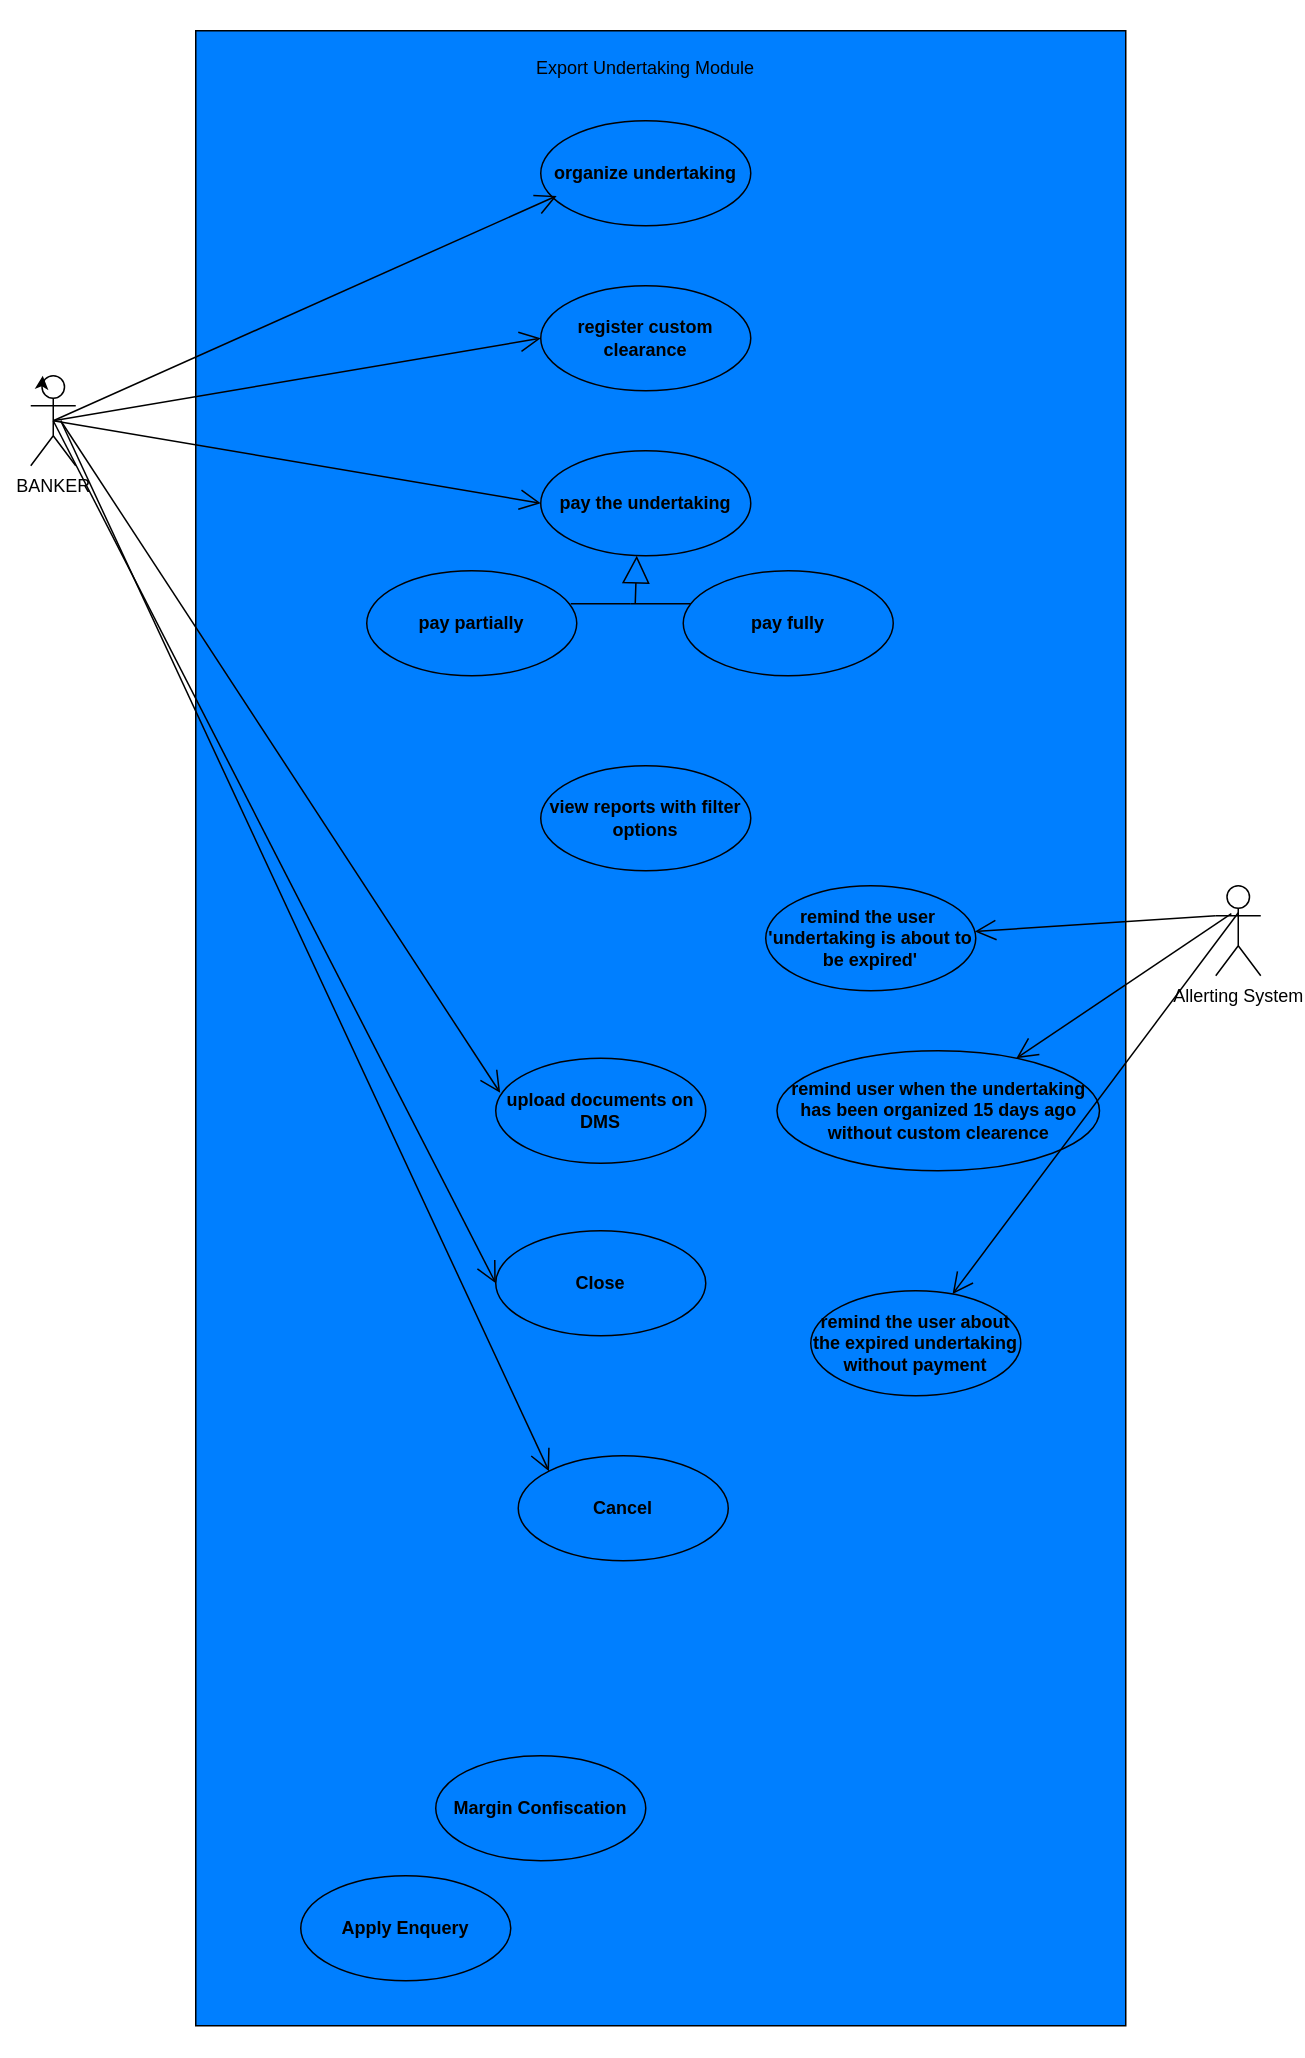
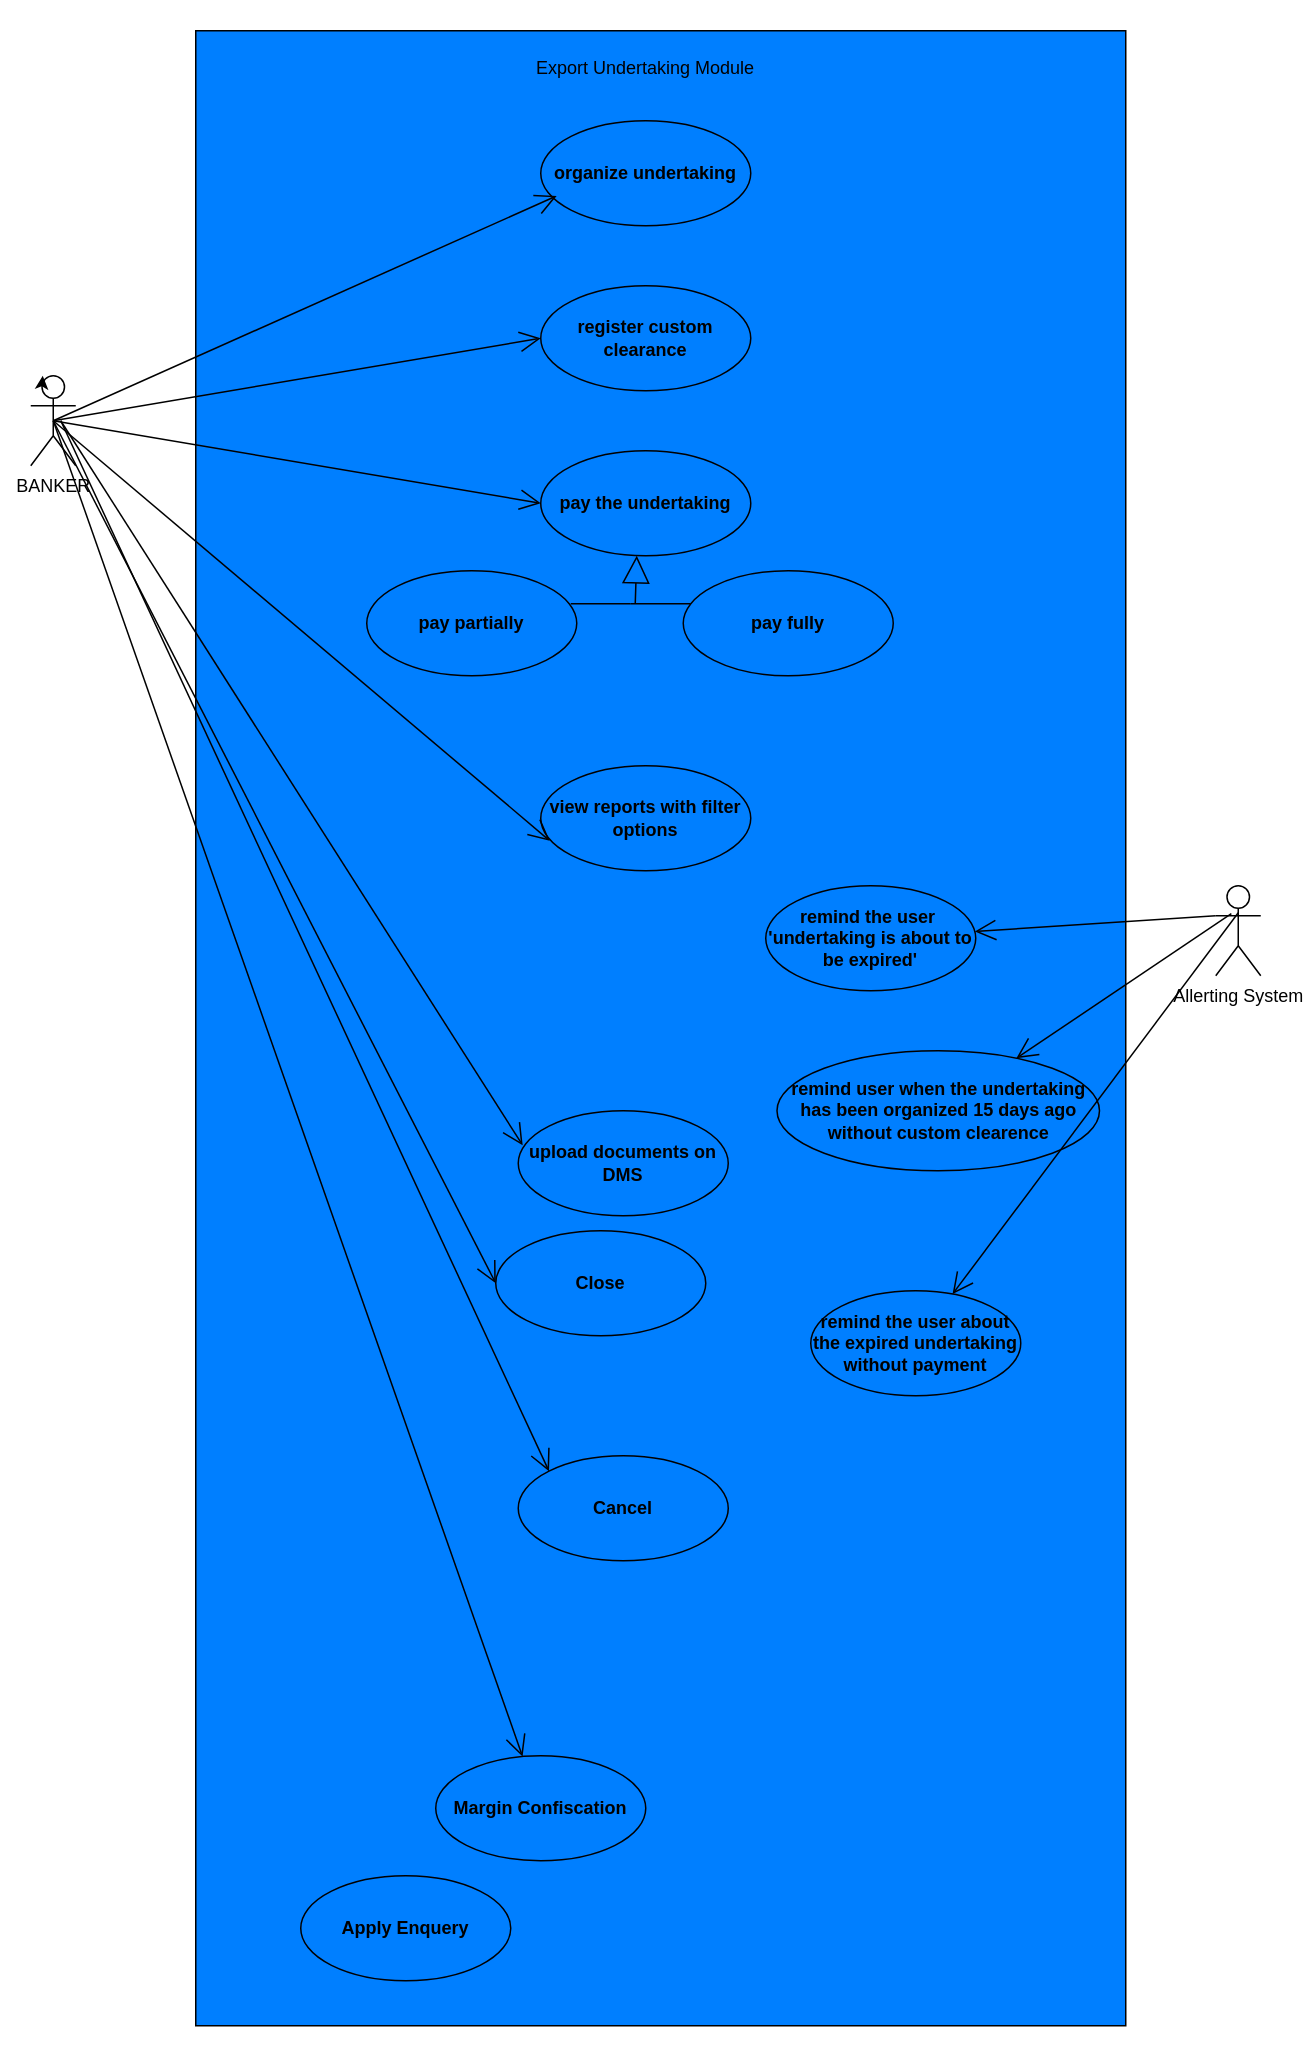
  <mxCell id="0" />
  <mxCell id="1" parent="0" />
  <mxCell id="2" value="" style="rounded=0;whiteSpace=wrap;html=1;fillColor=#007FFF;container=0;movable=1;resizable=1;rotatable=1;deletable=1;editable=1;locked=0;connectable=1;" parent="1" vertex="1"><mxGeometry x="130" y="20" width="620" height="1330" as="geometry" /></mxCell>
  <mxCell id="3" value="&lt;h4&gt;organize undertaking&lt;/h4&gt;" style="ellipse;whiteSpace=wrap;html=1;fillColor=#007FFF;" parent="1" vertex="1"><mxGeometry x="360" y="80" width="140" height="70" as="geometry" /></mxCell>
  <mxCell id="4" value="&lt;h4&gt;pay fully&lt;/h4&gt;" style="ellipse;whiteSpace=wrap;html=1;fillColor=#007FFF;" parent="1" vertex="1"><mxGeometry x="455" y="380" width="140" height="70" as="geometry" /></mxCell>
  <mxCell id="5" value="&lt;h4&gt;register custom clearance&lt;/h4&gt;" style="ellipse;whiteSpace=wrap;html=1;fillColor=#007FFF;" parent="1" vertex="1"><mxGeometry x="360" y="190" width="140" height="70" as="geometry" /></mxCell>
  <mxCell id="6" value="&lt;h4&gt;pay partially&lt;/h4&gt;" style="ellipse;whiteSpace=wrap;html=1;fillColor=#007FFF;" parent="1" vertex="1"><mxGeometry x="244" y="380" width="140" height="70" as="geometry" /></mxCell>
  <mxCell id="7" value="&lt;h4&gt;pay the undertaking&lt;/h4&gt;" style="ellipse;whiteSpace=wrap;html=1;fillColor=#007FFF;" parent="1" vertex="1"><mxGeometry x="360" y="300" width="140" height="70" as="geometry" /></mxCell>
  <mxCell id="8" value="&lt;h4&gt;view reports with filter options&lt;/h4&gt;" style="ellipse;whiteSpace=wrap;html=1;fillColor=#007FFF;" parent="1" vertex="1"><mxGeometry x="360" y="510" width="140" height="70" as="geometry" /></mxCell>
  <mxCell id="9" value="&lt;h4&gt;remind the user&amp;nbsp; 'undertaking is about to be expired'&lt;/h4&gt;" style="ellipse;whiteSpace=wrap;html=1;fillColor=#007FFF;" parent="1" vertex="1"><mxGeometry x="510" y="590" width="140" height="70" as="geometry" /></mxCell>
  <mxCell id="10" value="BANKER" style="shape=umlActor;verticalLabelPosition=bottom;verticalAlign=top;html=1;" parent="1" vertex="1"><mxGeometry x="20" y="250" width="30" height="60" as="geometry" /></mxCell>
  <mxCell id="11" value="Allerting System" style="shape=umlActor;verticalLabelPosition=bottom;verticalAlign=top;html=1;" parent="1" vertex="1"><mxGeometry x="810" y="590" width="30" height="60" as="geometry" /></mxCell>
  <mxCell id="12" value="" style="endArrow=open;endFill=1;endSize=12;html=1;rounded=0;exitX=0;exitY=0.333;exitDx=0;exitDy=0;exitPerimeter=0;" parent="1" source="11" target="9" edge="1"><mxGeometry width="160" relative="1" as="geometry"><mxPoint x="540" y="430" as="sourcePoint" /><mxPoint x="700" y="430" as="targetPoint" /></mxGeometry></mxCell>
+ <mxCell id="13" value="" style="endArrow=open;endFill=1;endSize=12;html=1;rounded=0;entryX=0.043;entryY=0.714;entryDx=0;entryDy=0;entryPerimeter=0;exitX=0.5;exitY=0.5;exitDx=0;exitDy=0;exitPerimeter=0;" parent="1" target="8" edge="1" source="10"><mxGeometry width="160" relative="1" as="geometry"><mxPoint x="60" y="289.5" as="sourcePoint" /><mxPoint x="220" y="289.5" as="targetPoint" /></mxGeometry></mxCell>
  <mxCell id="14" value="" style="endArrow=open;endFill=1;endSize=12;html=1;rounded=0;entryX=0;entryY=0.5;entryDx=0;entryDy=0;exitX=0.5;exitY=0.5;exitDx=0;exitDy=0;exitPerimeter=0;" parent="1" target="7" edge="1" source="10"><mxGeometry width="160" relative="1" as="geometry"><mxPoint x="60" y="289.5" as="sourcePoint" /><mxPoint x="220" y="289.5" as="targetPoint" /></mxGeometry></mxCell>
  <mxCell id="15" value="" style="endArrow=open;endFill=1;endSize=12;html=1;rounded=0;entryX=0;entryY=0.5;entryDx=0;entryDy=0;exitX=0.5;exitY=0.5;exitDx=0;exitDy=0;exitPerimeter=0;" parent="1" target="5" edge="1" source="10"><mxGeometry width="160" relative="1" as="geometry"><mxPoint x="60" y="289.5" as="sourcePoint" /><mxPoint x="220" y="289.5" as="targetPoint" /></mxGeometry></mxCell>
  <mxCell id="16" value="" style="endArrow=open;endFill=1;endSize=12;html=1;rounded=0;exitX=0.5;exitY=0.5;exitDx=0;exitDy=0;exitPerimeter=0;" parent="1" edge="1" source="10"><mxGeometry width="160" relative="1" as="geometry"><mxPoint x="59.41" y="290" as="sourcePoint" /><mxPoint x="370.595" y="130.085" as="targetPoint" /></mxGeometry></mxCell>
  <mxCell id="17" value="Export Undertaking Module" style="text;html=1;strokeColor=none;fillColor=none;align=center;verticalAlign=middle;whiteSpace=wrap;rounded=0;" parent="1" vertex="1"><mxGeometry x="355" y="30" width="150" height="30" as="geometry" /></mxCell>
  <mxCell id="18" value="" style="endArrow=block;endSize=16;endFill=0;html=1;rounded=0;entryX=0.457;entryY=1;entryDx=0;entryDy=0;entryPerimeter=0;exitX=0.075;exitY=0.5;exitDx=0;exitDy=0;exitPerimeter=0;" parent="1" source="19" target="7" edge="1"><mxGeometry width="160" relative="1" as="geometry"><mxPoint x="340" y="390" as="sourcePoint" /><mxPoint x="500" y="390" as="targetPoint" /></mxGeometry></mxCell>
  <mxCell id="19" value="" style="line;strokeWidth=1;fillColor=none;align=left;verticalAlign=middle;spacingTop=-1;spacingLeft=3;spacingRight=3;rotatable=0;labelPosition=right;points=[];portConstraint=eastwest;strokeColor=inherit;" parent="1" vertex="1"><mxGeometry x="420" y="398" width="40" height="8" as="geometry" /></mxCell>
  <mxCell id="20" value="" style="line;strokeWidth=1;fillColor=none;align=left;verticalAlign=middle;spacingTop=-1;spacingLeft=3;spacingRight=3;rotatable=0;labelPosition=right;points=[];portConstraint=eastwest;strokeColor=inherit;" parent="1" vertex="1"><mxGeometry x="380" y="398" width="40" height="8" as="geometry" /></mxCell>
- <mxCell id="21" value="&lt;h4&gt;upload documents on DMS&lt;/h4&gt;" style="ellipse;whiteSpace=wrap;html=1;fillColor=#007FFF;" parent="1" vertex="1"><mxGeometry x="330" y="705" width="140" height="70" as="geometry" /></mxCell>
+ <mxCell id="21" value="&lt;h4&gt;upload documents on DMS&lt;/h4&gt;" style="ellipse;whiteSpace=wrap;html=1;fillColor=#007FFF;" parent="1" vertex="1"><mxGeometry x="345" y="740" width="140" height="70" as="geometry" /></mxCell>
  <mxCell id="22" value="" style="endArrow=open;endFill=1;endSize=12;html=1;rounded=0;entryX=0.021;entryY=0.329;entryDx=0;entryDy=0;entryPerimeter=0;" parent="1" target="21" edge="1"><mxGeometry width="160" relative="1" as="geometry"><mxPoint x="40" y="280" as="sourcePoint" /><mxPoint x="500" y="700" as="targetPoint" /></mxGeometry></mxCell>
  <mxCell id="23" value="" style="endArrow=open;endFill=1;endSize=12;html=1;rounded=0;entryX=0;entryY=0;entryDx=0;entryDy=0;" parent="1" target="26" edge="1"><mxGeometry width="160" relative="1" as="geometry"><mxPoint x="40" y="280" as="sourcePoint" /><mxPoint x="390" y="610" as="targetPoint" /></mxGeometry></mxCell>
  <mxCell id="24" value="&lt;b&gt;remind user when the undertaking has been organized 15 days ago without custom clearence&lt;/b&gt;" style="ellipse;whiteSpace=wrap;html=1;fillColor=#007FFF;" parent="1" vertex="1"><mxGeometry x="517.5" y="700" width="215" height="80" as="geometry" /></mxCell>
  <mxCell id="25" value="&lt;b&gt;Close&lt;/b&gt;" style="ellipse;whiteSpace=wrap;html=1;fillColor=#007FFF;" parent="1" vertex="1"><mxGeometry x="330" y="820" width="140" height="70" as="geometry" /></mxCell>
  <mxCell id="26" value="&lt;b&gt;Cancel&lt;/b&gt;" style="ellipse;whiteSpace=wrap;html=1;fillColor=#007FFF;" parent="1" vertex="1"><mxGeometry x="345" y="970" width="140" height="70" as="geometry" /></mxCell>
  <mxCell id="27" value="" style="endArrow=open;endFill=1;endSize=12;html=1;rounded=0;entryX=0;entryY=0.5;entryDx=0;entryDy=0;exitX=0.5;exitY=0.5;exitDx=0;exitDy=0;exitPerimeter=0;" parent="1" target="25" edge="1" source="10"><mxGeometry width="160" relative="1" as="geometry"><mxPoint x="60" y="290" as="sourcePoint" /><mxPoint x="680" y="1040" as="targetPoint" /></mxGeometry></mxCell>
  <mxCell id="28" value="" style="endArrow=open;endFill=1;endSize=12;html=1;rounded=0;exitX=0.347;exitY=0.311;exitDx=0;exitDy=0;exitPerimeter=0;" parent="1" source="11" target="24" edge="1"><mxGeometry width="160" relative="1" as="geometry"><mxPoint x="420" y="570" as="sourcePoint" /><mxPoint x="580" y="570" as="targetPoint" /></mxGeometry></mxCell>
  <mxCell id="29" value="&lt;b&gt;remind the user about the expired undertaking without payment&lt;/b&gt;" style="ellipse;whiteSpace=wrap;html=1;fillColor=#007FFF;" vertex="1" parent="1"><mxGeometry x="540" y="860" width="140" height="70" as="geometry" /></mxCell>
  <mxCell id="30" value="" style="endArrow=open;endFill=1;endSize=12;html=1;rounded=0;exitX=0.5;exitY=0.3;exitDx=0;exitDy=0;exitPerimeter=0;" edge="1" parent="1" source="11" target="29"><mxGeometry width="160" relative="1" as="geometry"><mxPoint x="350" y="740" as="sourcePoint" /><mxPoint x="510" y="740" as="targetPoint" /></mxGeometry></mxCell>
  <mxCell id="31" value="&lt;b&gt;Margin Confiscation&lt;/b&gt;" style="ellipse;whiteSpace=wrap;html=1;fillColor=#007FFF;" vertex="1" parent="1"><mxGeometry x="290" y="1170" width="140" height="70" as="geometry" /></mxCell>
+ <mxCell id="32" value="" style="endArrow=open;endFill=1;endSize=12;html=1;rounded=0;exitX=0.5;exitY=0.5;exitDx=0;exitDy=0;exitPerimeter=0;" edge="1" parent="1" source="10" target="31"><mxGeometry width="160" relative="1" as="geometry"><mxPoint x="60" y="290" as="sourcePoint" /><mxPoint x="510" y="820" as="targetPoint" /></mxGeometry></mxCell>
  <mxCell id="33" style="edgeStyle=orthogonalEdgeStyle;rounded=0;orthogonalLoop=1;jettySize=auto;html=1;exitX=0.25;exitY=0.1;exitDx=0;exitDy=0;exitPerimeter=0;entryX=0.267;entryY=0;entryDx=0;entryDy=0;entryPerimeter=0;" edge="1" parent="1" source="10" target="10"><mxGeometry relative="1" as="geometry" /></mxCell>
  <mxCell id="34" value="&lt;b&gt;Apply Enquery&lt;/b&gt;" style="ellipse;whiteSpace=wrap;html=1;fillColor=#007FFF;" vertex="1" parent="1"><mxGeometry x="200" y="1250" width="140" height="70" as="geometry" /></mxCell>
